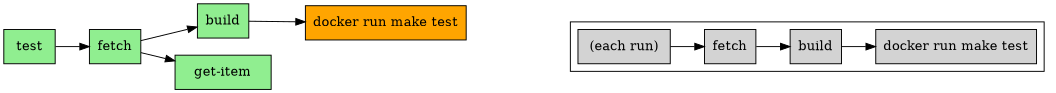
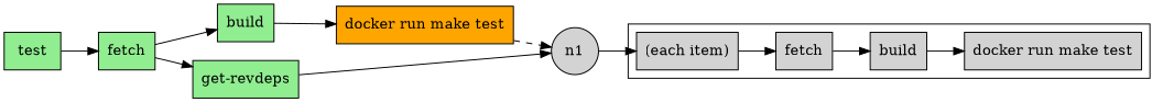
  digraph {
    rankdir=LR
    node [fillcolor="#d3d3d3" shape=box style=filled]
-   n10 [label="(each run)"]
+   n10 [label="(each item)"]
    n9 [label=fetch]
    n8 [label=build]
    n7 [label="docker run make test"]
    n5 [fillcolor="#90ee90" label=test]
    n4 [fillcolor="#90ee90" label=fetch]
    n3 [fillcolor="#90ee90" label=build]
-   n6 [fillcolor="#90ee90" label="get-item"]
+   n6 [fillcolor="#90ee90" label="get-revdeps"]
    n2 [fillcolor="#ffa500" label="docker run make test"]
+   n1 [shape=circle]
    subgraph cluster_1 {
      n10
      n9
      n8
      n7
    }
    n10 -> n9
    n9 -> n8
    n8 -> n7
    n5 -> n4
    n4 -> n3
    n4 -> n6
    n3 -> n2
+   n6 -> n1
+   n2 -> n1 [style=dashed]
+   n1 -> n10
  }
